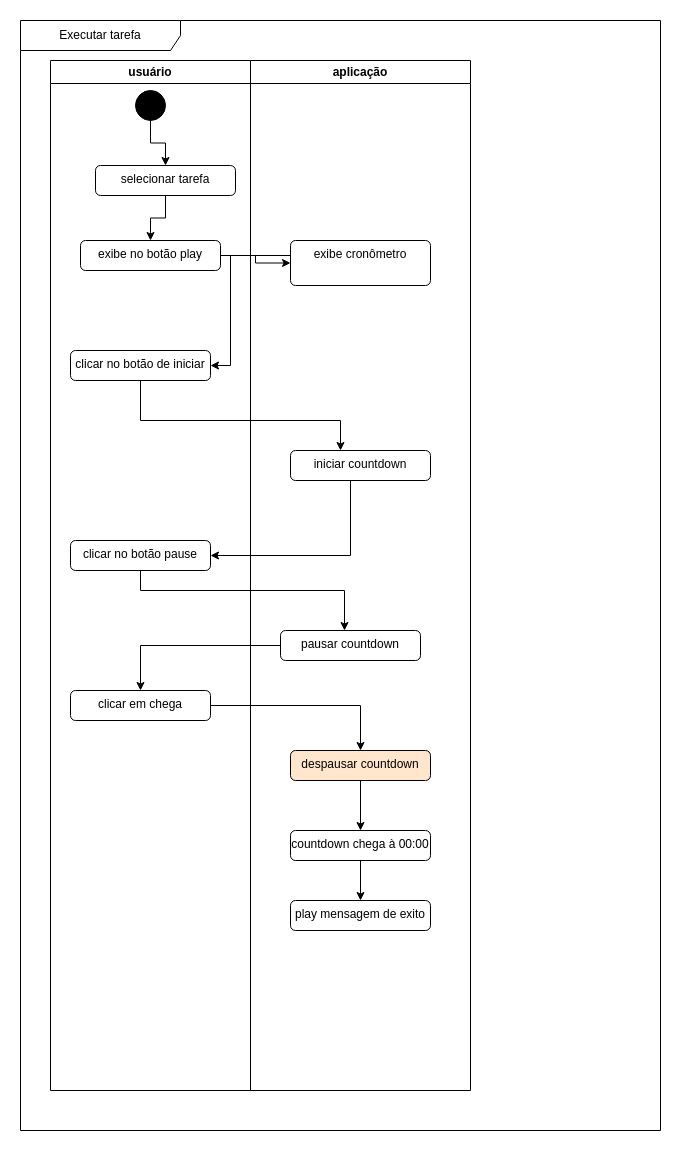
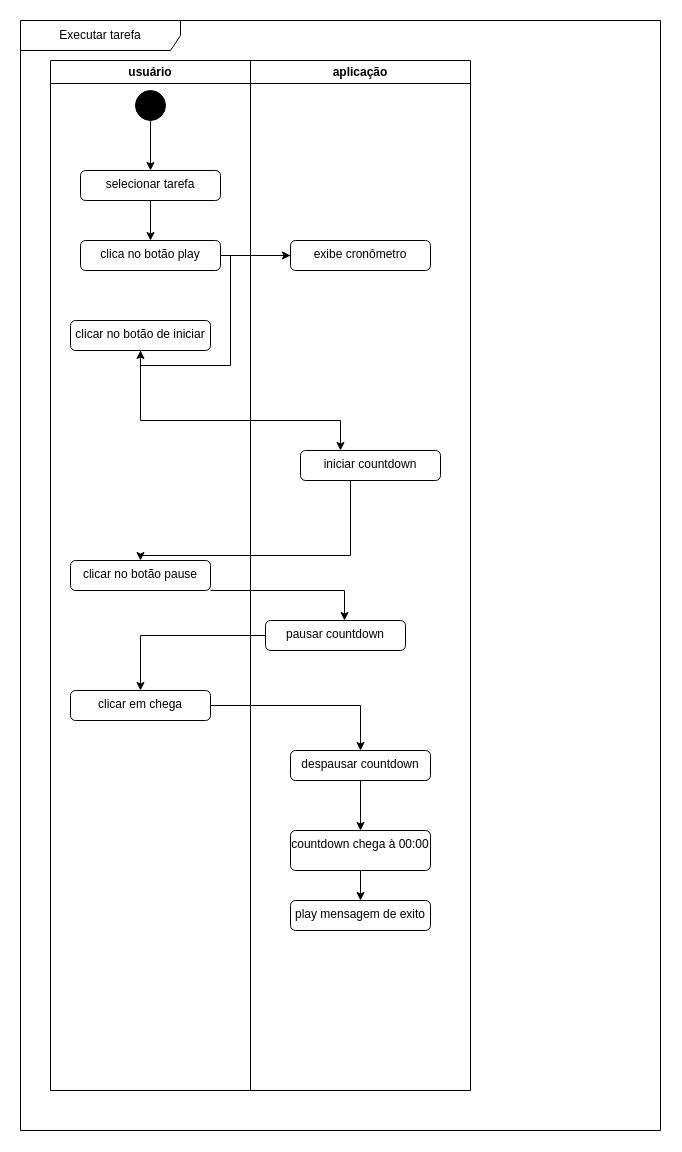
  <mxCell id="0" />
  <mxCell id="1" parent="0" />
  <mxCell id="2" value="Executar tarefa" style="shape=umlFrame;whiteSpace=wrap;html=1;pointerEvents=0;recursiveResize=0;container=1;collapsible=0;width=160;" vertex="1" parent="1"><mxGeometry x="20" y="20" width="640" height="1110" as="geometry" /></mxCell>
  <mxCell id="3" value="usuário" style="swimlane;whiteSpace=wrap;html=1;" vertex="1" parent="2"><mxGeometry x="30" y="40" width="200" height="1030" as="geometry" /></mxCell>
  <mxCell id="4" value="" style="edgeStyle=orthogonalEdgeStyle;rounded=0;orthogonalLoop=1;jettySize=auto;html=1;" edge="1" parent="3" source="5" target="7"><mxGeometry relative="1" as="geometry" /></mxCell>
  <mxCell id="5" value="" style="ellipse;fillColor=strokeColor;html=1;" vertex="1" parent="3"><mxGeometry x="85" y="30" width="30" height="30" as="geometry" /></mxCell>
  <mxCell id="6" value="" style="edgeStyle=orthogonalEdgeStyle;rounded=0;orthogonalLoop=1;jettySize=auto;html=1;" edge="1" parent="3" source="7" target="8"><mxGeometry relative="1" as="geometry" /></mxCell>
- <mxCell id="7" value="selecionar tarefa&lt;div&gt;&lt;br&gt;&lt;/div&gt;" style="html=1;align=center;verticalAlign=top;rounded=1;absoluteArcSize=1;arcSize=10;dashed=0;whiteSpace=wrap;" vertex="1" parent="3"><mxGeometry x="45" y="105" width="140" height="30" as="geometry" /></mxCell>
- <mxCell id="8" value="&lt;div&gt;exibe no botão play&lt;/div&gt;" style="html=1;align=center;verticalAlign=top;rounded=1;absoluteArcSize=1;arcSize=10;dashed=0;whiteSpace=wrap;" vertex="1" parent="3"><mxGeometry x="30" y="180" width="140" height="30" as="geometry" /></mxCell>
- <mxCell id="9" value="&lt;div&gt;clicar no botão de iniciar&lt;/div&gt;" style="html=1;align=center;verticalAlign=top;rounded=1;absoluteArcSize=1;arcSize=10;dashed=0;whiteSpace=wrap;" vertex="1" parent="3"><mxGeometry x="20" y="290" width="140" height="30" as="geometry" /></mxCell>
- <mxCell id="10" value="clicar no botão pause" style="html=1;align=center;verticalAlign=top;rounded=1;absoluteArcSize=1;arcSize=10;dashed=0;whiteSpace=wrap;" vertex="1" parent="3"><mxGeometry x="20" y="480" width="140" height="30" as="geometry" /></mxCell>
+ <mxCell id="7" value="selecionar tarefa&lt;div&gt;&lt;br&gt;&lt;/div&gt;" style="html=1;align=center;verticalAlign=top;rounded=1;absoluteArcSize=1;arcSize=10;dashed=0;whiteSpace=wrap;" vertex="1" parent="3"><mxGeometry x="30" y="110" width="140" height="30" as="geometry" /></mxCell>
+ <mxCell id="8" value="&lt;div&gt;clica no botão play&lt;/div&gt;" style="html=1;align=center;verticalAlign=top;rounded=1;absoluteArcSize=1;arcSize=10;dashed=0;whiteSpace=wrap;" vertex="1" parent="3"><mxGeometry x="30" y="180" width="140" height="30" as="geometry" /></mxCell>
+ <mxCell id="9" value="&lt;div&gt;clicar no botão de iniciar&lt;/div&gt;" style="html=1;align=center;verticalAlign=top;rounded=1;absoluteArcSize=1;arcSize=10;dashed=0;whiteSpace=wrap;" vertex="1" parent="3"><mxGeometry x="20" y="260" width="140" height="30" as="geometry" /></mxCell>
+ <mxCell id="10" value="clicar no botão pause" style="html=1;align=center;verticalAlign=top;rounded=1;absoluteArcSize=1;arcSize=10;dashed=0;whiteSpace=wrap;" vertex="1" parent="3"><mxGeometry x="20" y="500" width="140" height="30" as="geometry" /></mxCell>
  <mxCell id="11" value="clicar em chega" style="html=1;align=center;verticalAlign=top;rounded=1;absoluteArcSize=1;arcSize=10;dashed=0;whiteSpace=wrap;" vertex="1" parent="3"><mxGeometry x="20" y="630" width="140" height="30" as="geometry" /></mxCell>
  <mxCell id="12" value="aplicação" style="swimlane;whiteSpace=wrap;html=1;" vertex="1" parent="2"><mxGeometry x="230" y="40" width="220" height="1030" as="geometry" /></mxCell>
- <mxCell id="13" value="&lt;div&gt;exibe cronômetro&lt;/div&gt;" style="html=1;align=center;verticalAlign=top;rounded=1;absoluteArcSize=1;arcSize=10;dashed=0;whiteSpace=wrap;" vertex="1" parent="12"><mxGeometry x="40" y="180" width="140" height="45" as="geometry" /></mxCell>
- <mxCell id="14" value="iniciar countdown" style="html=1;align=center;verticalAlign=top;rounded=1;absoluteArcSize=1;arcSize=10;dashed=0;whiteSpace=wrap;" vertex="1" parent="12"><mxGeometry x="40" y="390" width="140" height="30" as="geometry" /></mxCell>
- <mxCell id="15" value="pausar countdown" style="html=1;align=center;verticalAlign=top;rounded=1;absoluteArcSize=1;arcSize=10;dashed=0;whiteSpace=wrap;" vertex="1" parent="12"><mxGeometry x="30" y="570" width="140" height="30" as="geometry" /></mxCell>
+ <mxCell id="13" value="&lt;div&gt;exibe cronômetro&lt;/div&gt;" style="html=1;align=center;verticalAlign=top;rounded=1;absoluteArcSize=1;arcSize=10;dashed=0;whiteSpace=wrap;" vertex="1" parent="12"><mxGeometry x="40" y="180" width="140" height="30" as="geometry" /></mxCell>
+ <mxCell id="14" value="iniciar countdown" style="html=1;align=center;verticalAlign=top;rounded=1;absoluteArcSize=1;arcSize=10;dashed=0;whiteSpace=wrap;" vertex="1" parent="12"><mxGeometry x="50" y="390" width="140" height="30" as="geometry" /></mxCell>
+ <mxCell id="15" value="pausar countdown" style="html=1;align=center;verticalAlign=top;rounded=1;absoluteArcSize=1;arcSize=10;dashed=0;whiteSpace=wrap;" vertex="1" parent="12"><mxGeometry x="15" y="560" width="140" height="30" as="geometry" /></mxCell>
  <mxCell id="16" value="" style="edgeStyle=orthogonalEdgeStyle;rounded=0;orthogonalLoop=1;jettySize=auto;html=1;" edge="1" parent="12" source="17" target="19"><mxGeometry relative="1" as="geometry" /></mxCell>
- <mxCell id="17" value="despausar countdown" style="html=1;align=center;verticalAlign=top;rounded=1;absoluteArcSize=1;arcSize=10;dashed=0;whiteSpace=wrap;fillColor=#ffe6cc;" vertex="1" parent="12"><mxGeometry x="40" y="690" width="140" height="30" as="geometry" /></mxCell>
+ <mxCell id="17" value="despausar countdown" style="html=1;align=center;verticalAlign=top;rounded=1;absoluteArcSize=1;arcSize=10;dashed=0;whiteSpace=wrap;" vertex="1" parent="12"><mxGeometry x="40" y="690" width="140" height="30" as="geometry" /></mxCell>
  <mxCell id="18" value="" style="edgeStyle=orthogonalEdgeStyle;rounded=0;orthogonalLoop=1;jettySize=auto;html=1;" edge="1" parent="12" source="19" target="20"><mxGeometry relative="1" as="geometry" /></mxCell>
- <mxCell id="19" value="countdown chega à 00:00" style="html=1;align=center;verticalAlign=top;rounded=1;absoluteArcSize=1;arcSize=10;dashed=0;whiteSpace=wrap;" vertex="1" parent="12"><mxGeometry x="40" y="770" width="140" height="30" as="geometry" /></mxCell>
+ <mxCell id="19" value="countdown chega à 00:00" style="html=1;align=center;verticalAlign=top;rounded=1;absoluteArcSize=1;arcSize=10;dashed=0;whiteSpace=wrap;" vertex="1" parent="12"><mxGeometry x="40" y="770" width="140" height="40" as="geometry" /></mxCell>
  <mxCell id="20" value="play mensagem de exito" style="html=1;align=center;verticalAlign=top;rounded=1;absoluteArcSize=1;arcSize=10;dashed=0;whiteSpace=wrap;" vertex="1" parent="12"><mxGeometry x="40" y="840" width="140" height="30" as="geometry" /></mxCell>
  <mxCell id="21" value="" style="edgeStyle=orthogonalEdgeStyle;rounded=0;orthogonalLoop=1;jettySize=auto;html=1;" edge="1" parent="2" source="8" target="13"><mxGeometry relative="1" as="geometry" /></mxCell>
  <mxCell id="22" style="edgeStyle=orthogonalEdgeStyle;rounded=0;orthogonalLoop=1;jettySize=auto;html=1;" edge="1" parent="2" source="13" target="9"><mxGeometry relative="1" as="geometry"><Array as="points"><mxPoint x="210" y="235" /><mxPoint x="210" y="345" /></Array></mxGeometry></mxCell>
  <mxCell id="23" value="" style="edgeStyle=orthogonalEdgeStyle;rounded=0;orthogonalLoop=1;jettySize=auto;html=1;" edge="1" parent="2" source="9" target="14"><mxGeometry relative="1" as="geometry"><Array as="points"><mxPoint x="120" y="400" /><mxPoint x="320" y="400" /></Array></mxGeometry></mxCell>
  <mxCell id="24" value="" style="edgeStyle=orthogonalEdgeStyle;rounded=0;orthogonalLoop=1;jettySize=auto;html=1;" edge="1" parent="2" source="14" target="10"><mxGeometry relative="1" as="geometry"><Array as="points"><mxPoint x="330" y="535" /></Array></mxGeometry></mxCell>
  <mxCell id="25" value="" style="edgeStyle=orthogonalEdgeStyle;rounded=0;orthogonalLoop=1;jettySize=auto;html=1;" edge="1" parent="2" source="10" target="15"><mxGeometry relative="1" as="geometry"><Array as="points"><mxPoint x="120" y="570" /><mxPoint x="324" y="570" /></Array></mxGeometry></mxCell>
  <mxCell id="26" value="" style="edgeStyle=orthogonalEdgeStyle;rounded=0;orthogonalLoop=1;jettySize=auto;html=1;" edge="1" parent="2" source="15" target="11"><mxGeometry relative="1" as="geometry" /></mxCell>
  <mxCell id="27" value="" style="edgeStyle=orthogonalEdgeStyle;rounded=0;orthogonalLoop=1;jettySize=auto;html=1;" edge="1" parent="2" source="11" target="17"><mxGeometry relative="1" as="geometry" /></mxCell>
